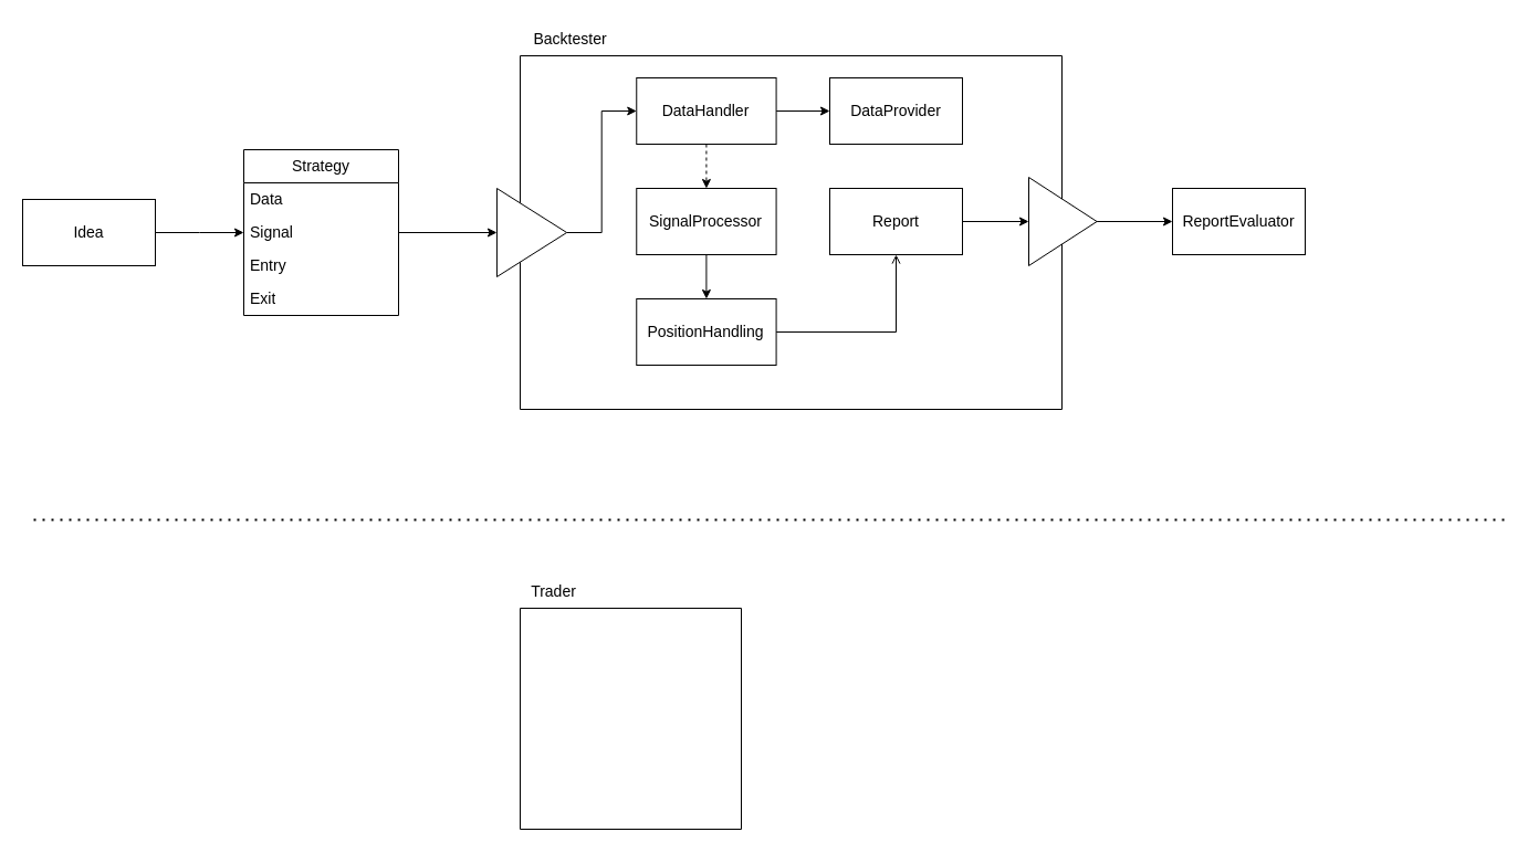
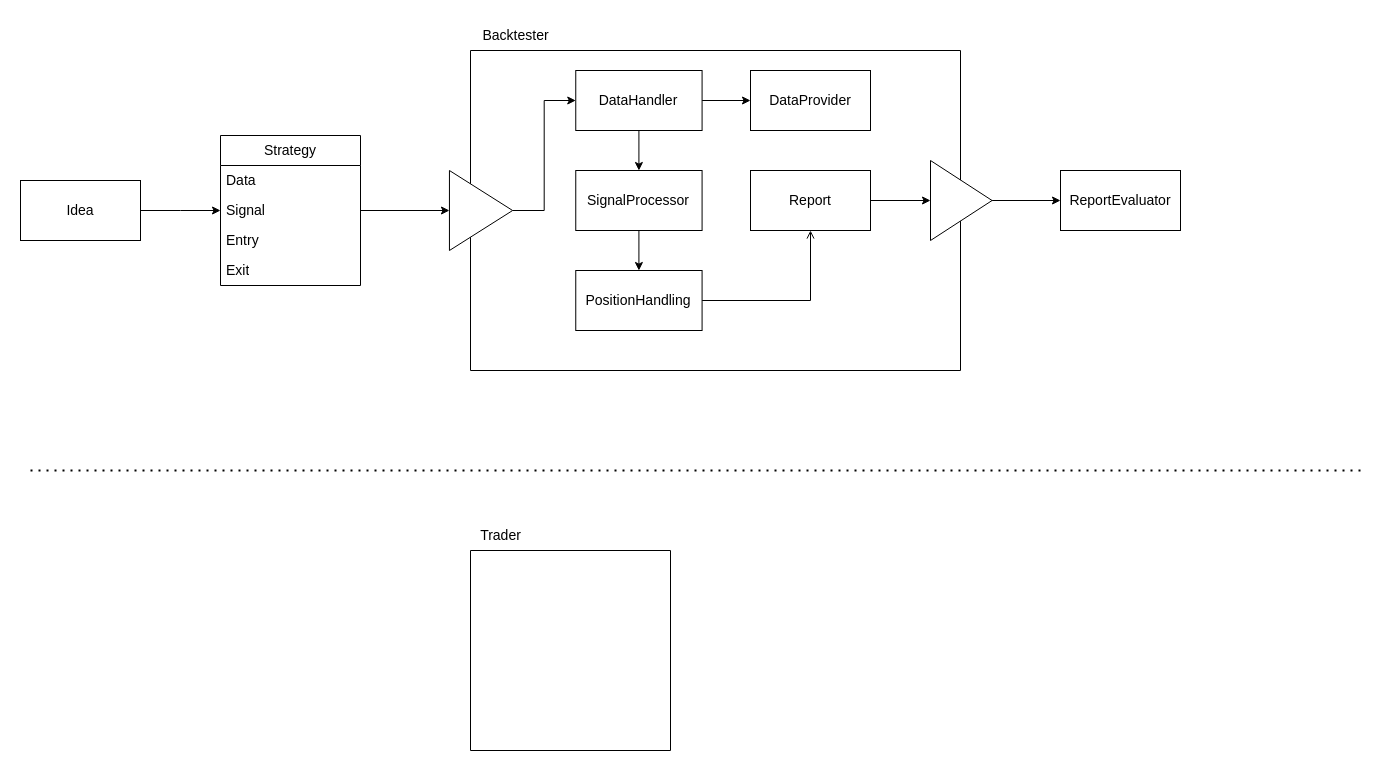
  <mxCell id="0" />
  <mxCell id="1" parent="0" />
  <mxCell id="2" style="edgeStyle=orthogonalEdgeStyle;rounded=0;orthogonalLoop=1;jettySize=auto;html=1;exitX=1;exitY=0.5;exitDx=0;exitDy=0;" edge="1" parent="1" source="3"><mxGeometry relative="1" as="geometry"><mxPoint x="220" y="210" as="targetPoint" /></mxGeometry></mxCell>
  <mxCell id="3" value="&lt;font style=&quot;font-size: 14px;&quot;&gt;Idea&lt;/font&gt;" style="rounded=0;whiteSpace=wrap;html=1;" vertex="1" parent="1"><mxGeometry x="20" y="180" width="120" height="60" as="geometry" /></mxCell>
  <mxCell id="4" value="Strategy" style="swimlane;fontStyle=0;childLayout=stackLayout;horizontal=1;startSize=30;horizontalStack=0;resizeParent=1;resizeParentMax=0;resizeLast=0;collapsible=1;marginBottom=0;whiteSpace=wrap;html=1;fontSize=14;" vertex="1" parent="1"><mxGeometry x="220" y="135" width="140" height="150" as="geometry" /></mxCell>
  <mxCell id="5" value="Data" style="text;strokeColor=none;fillColor=none;align=left;verticalAlign=middle;spacingLeft=4;spacingRight=4;overflow=hidden;points=[[0,0.5],[1,0.5]];portConstraint=eastwest;rotatable=0;whiteSpace=wrap;html=1;fontSize=14;" vertex="1" parent="4"><mxGeometry y="30" width="140" height="30" as="geometry" /></mxCell>
  <mxCell id="6" value="Signal" style="text;strokeColor=none;fillColor=none;align=left;verticalAlign=middle;spacingLeft=4;spacingRight=4;overflow=hidden;points=[[0,0.5],[1,0.5]];portConstraint=eastwest;rotatable=0;whiteSpace=wrap;html=1;fontSize=14;" vertex="1" parent="4"><mxGeometry y="60" width="140" height="30" as="geometry" /></mxCell>
  <mxCell id="7" value="Entry" style="text;strokeColor=none;fillColor=none;align=left;verticalAlign=middle;spacingLeft=4;spacingRight=4;overflow=hidden;points=[[0,0.5],[1,0.5]];portConstraint=eastwest;rotatable=0;whiteSpace=wrap;html=1;fontSize=14;" vertex="1" parent="4"><mxGeometry y="90" width="140" height="30" as="geometry" /></mxCell>
  <mxCell id="8" value="Exit" style="text;strokeColor=none;fillColor=none;align=left;verticalAlign=middle;spacingLeft=4;spacingRight=4;overflow=hidden;points=[[0,0.5],[1,0.5]];portConstraint=eastwest;rotatable=0;whiteSpace=wrap;html=1;fontSize=14;" vertex="1" parent="4"><mxGeometry y="120" width="140" height="30" as="geometry" /></mxCell>
  <mxCell id="9" style="edgeStyle=orthogonalEdgeStyle;rounded=0;orthogonalLoop=1;jettySize=auto;html=1;exitX=1;exitY=0.5;exitDx=0;exitDy=0;entryX=0;entryY=0.5;entryDx=0;entryDy=0;fontSize=14;" edge="1" parent="1" source="6" target="12"><mxGeometry relative="1" as="geometry" /></mxCell>
  <mxCell id="10" value="" style="swimlane;startSize=0;" vertex="1" parent="1"><mxGeometry x="470" y="50" width="490" height="320" as="geometry" /></mxCell>
  <mxCell id="11" style="edgeStyle=orthogonalEdgeStyle;rounded=0;orthogonalLoop=1;jettySize=auto;html=1;exitX=1;exitY=0.5;exitDx=0;exitDy=0;entryX=0;entryY=0.5;entryDx=0;entryDy=0;fontSize=14;" edge="1" parent="10" source="12" target="15"><mxGeometry relative="1" as="geometry" /></mxCell>
  <mxCell id="12" value="" style="triangle;whiteSpace=wrap;html=1;fontSize=14;" vertex="1" parent="10"><mxGeometry x="-21.053" y="120" width="63.158" height="80" as="geometry" /></mxCell>
- <mxCell id="13" style="edgeStyle=orthogonalEdgeStyle;rounded=0;orthogonalLoop=1;jettySize=auto;html=1;exitX=0.5;exitY=1;exitDx=0;exitDy=0;entryX=0.5;entryY=0;entryDx=0;entryDy=0;fontSize=14;dashed=1;" edge="1" parent="10" source="15" target="17"><mxGeometry relative="1" as="geometry" /></mxCell>
+ <mxCell id="13" style="edgeStyle=orthogonalEdgeStyle;rounded=0;orthogonalLoop=1;jettySize=auto;html=1;exitX=0.5;exitY=1;exitDx=0;exitDy=0;entryX=0.5;entryY=0;entryDx=0;entryDy=0;fontSize=14;" edge="1" parent="10" source="15" target="17"><mxGeometry relative="1" as="geometry" /></mxCell>
  <mxCell id="14" style="edgeStyle=orthogonalEdgeStyle;rounded=0;orthogonalLoop=1;jettySize=auto;html=1;exitX=1;exitY=0.5;exitDx=0;exitDy=0;entryX=0;entryY=0.5;entryDx=0;entryDy=0;fontSize=14;" edge="1" parent="10" source="15" target="23"><mxGeometry relative="1" as="geometry" /></mxCell>
  <mxCell id="15" value="DataHandler" style="rounded=0;whiteSpace=wrap;html=1;fontSize=14;" vertex="1" parent="10"><mxGeometry x="105.263" y="20" width="126.316" height="60" as="geometry" /></mxCell>
  <mxCell id="16" style="edgeStyle=orthogonalEdgeStyle;rounded=0;orthogonalLoop=1;jettySize=auto;html=1;exitX=0.5;exitY=1;exitDx=0;exitDy=0;entryX=0.5;entryY=0;entryDx=0;entryDy=0;fontSize=14;" edge="1" parent="10" source="17" target="19"><mxGeometry relative="1" as="geometry" /></mxCell>
  <mxCell id="17" value="SignalProcessor" style="rounded=0;whiteSpace=wrap;html=1;fontSize=14;" vertex="1" parent="10"><mxGeometry x="105.263" y="120" width="126.316" height="60" as="geometry" /></mxCell>
  <mxCell id="18" style="edgeStyle=orthogonalEdgeStyle;rounded=0;orthogonalLoop=1;jettySize=auto;html=1;exitX=1;exitY=0.5;exitDx=0;exitDy=0;entryX=0.5;entryY=1;entryDx=0;entryDy=0;fontSize=14;endArrow=open;" edge="1" parent="10" source="19" target="20"><mxGeometry relative="1" as="geometry" /></mxCell>
  <mxCell id="19" value="PositionHandling" style="rounded=0;whiteSpace=wrap;html=1;fontSize=14;" vertex="1" parent="10"><mxGeometry x="105.263" y="220" width="126.316" height="60" as="geometry" /></mxCell>
  <mxCell id="20" value="Report" style="rounded=0;whiteSpace=wrap;html=1;fontSize=14;" vertex="1" parent="10"><mxGeometry x="280" y="120" width="120" height="60" as="geometry" /></mxCell>
  <mxCell id="21" value="" style="triangle;whiteSpace=wrap;html=1;fontSize=14;" vertex="1" parent="10"><mxGeometry x="460.001" y="110" width="61.579" height="80" as="geometry" /></mxCell>
  <mxCell id="22" style="edgeStyle=orthogonalEdgeStyle;rounded=0;orthogonalLoop=1;jettySize=auto;html=1;exitX=1;exitY=0.5;exitDx=0;exitDy=0;entryX=0;entryY=0.5;entryDx=0;entryDy=0;fontSize=14;" edge="1" parent="10" source="20" target="21"><mxGeometry relative="1" as="geometry" /></mxCell>
  <mxCell id="23" value="DataProvider" style="rounded=0;whiteSpace=wrap;html=1;fontSize=14;" vertex="1" parent="10"><mxGeometry x="280" y="20" width="120" height="60" as="geometry" /></mxCell>
  <mxCell id="24" value="Backtester" style="text;html=1;align=center;verticalAlign=middle;resizable=0;points=[];autosize=1;strokeColor=none;fillColor=none;fontSize=14;" vertex="1" parent="1"><mxGeometry x="470" y="20" width="90" height="30" as="geometry" /></mxCell>
  <mxCell id="25" value="ReportEvaluator" style="rounded=0;whiteSpace=wrap;html=1;fontSize=14;" vertex="1" parent="1"><mxGeometry x="1060" y="170" width="120" height="60" as="geometry" /></mxCell>
  <mxCell id="26" style="edgeStyle=orthogonalEdgeStyle;rounded=0;orthogonalLoop=1;jettySize=auto;html=1;exitX=1;exitY=0.5;exitDx=0;exitDy=0;entryX=0;entryY=0.5;entryDx=0;entryDy=0;fontSize=14;" edge="1" parent="1" source="21" target="25"><mxGeometry relative="1" as="geometry" /></mxCell>
  <mxCell id="27" value="" style="endArrow=none;dashed=1;html=1;dashPattern=1 3;strokeWidth=2;rounded=0;fontSize=14;" edge="1" parent="1"><mxGeometry width="50" height="50" relative="1" as="geometry"><mxPoint x="30" y="470" as="sourcePoint" /><mxPoint x="1360" y="470" as="targetPoint" /></mxGeometry></mxCell>
  <mxCell id="28" value="" style="swimlane;startSize=0;fontSize=14;" vertex="1" parent="1"><mxGeometry x="470" y="550" width="200" height="200" as="geometry" /></mxCell>
  <mxCell id="29" value="Trader" style="text;html=1;align=center;verticalAlign=middle;resizable=0;points=[];autosize=1;strokeColor=none;fillColor=none;fontSize=14;" vertex="1" parent="1"><mxGeometry x="470" y="520" width="60" height="30" as="geometry" /></mxCell>
